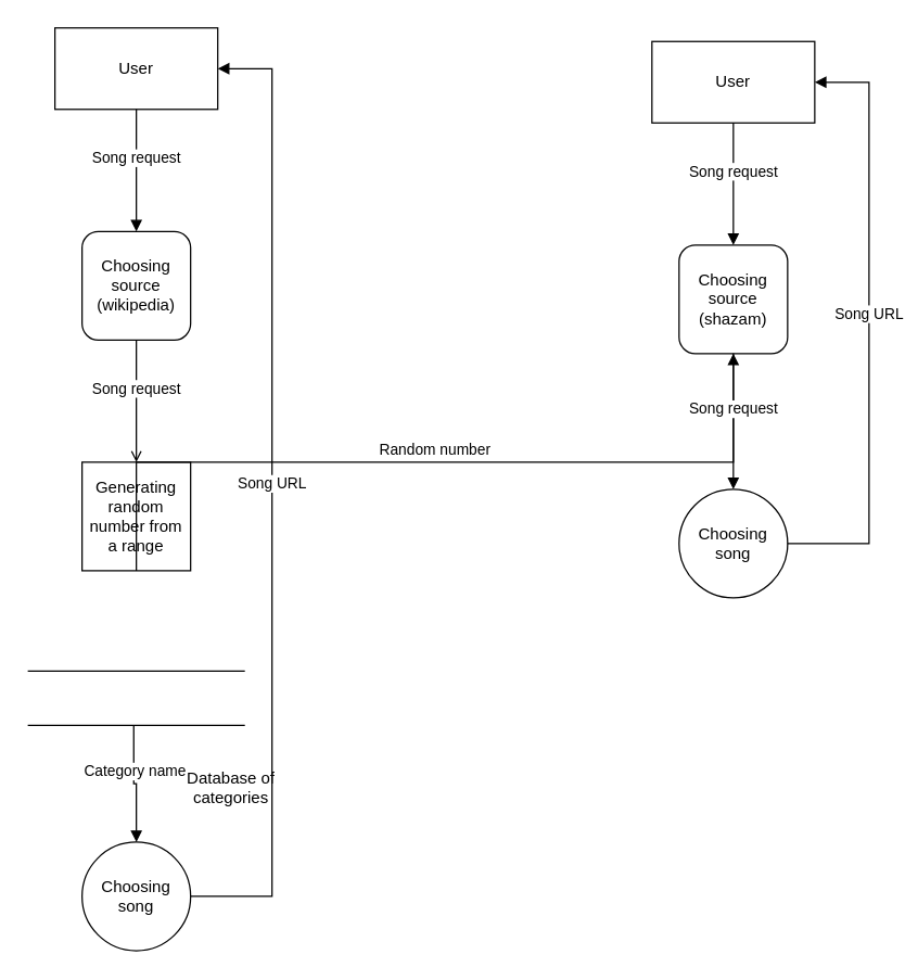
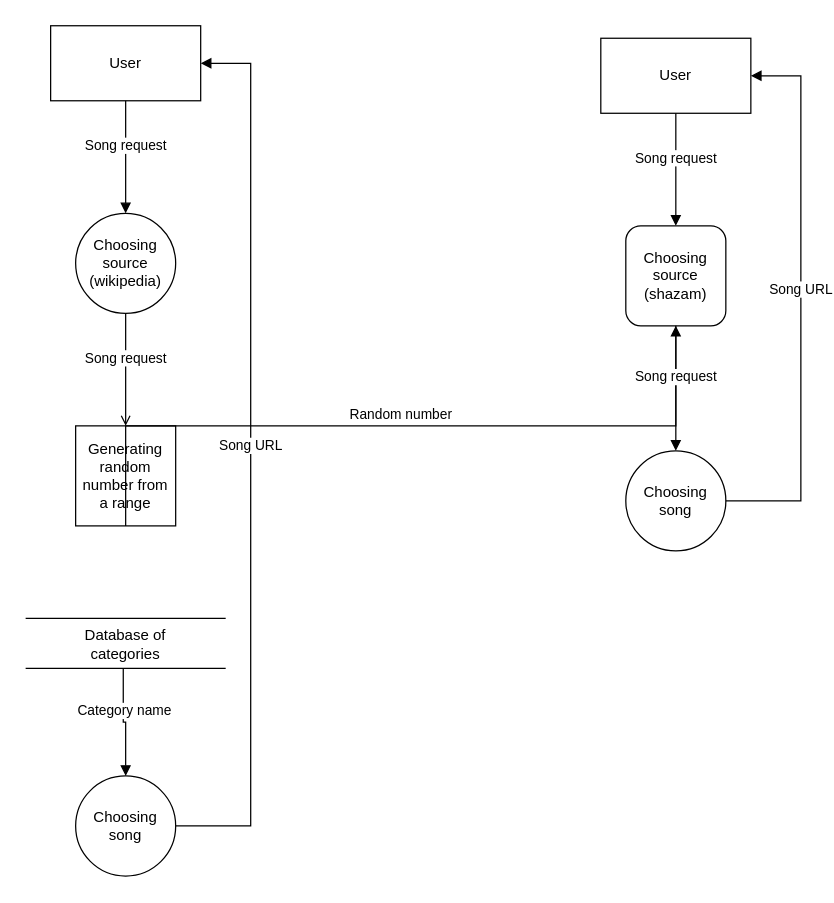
  <mxCell id="0" />
  <mxCell id="1" parent="0" />
  <mxCell id="2" value="User" style="rounded=0;whiteSpace=wrap;html=1;" vertex="1" parent="1"><mxGeometry x="40" y="20" width="120" height="60" as="geometry" /></mxCell>
- <mxCell id="3" value="&lt;div&gt;Choosing source&lt;/div&gt;&lt;div&gt;(wikipedia)&lt;/div&gt;" style="whiteSpace=wrap;html=1;aspect=fixed;rounded=1;" vertex="1" parent="1"><mxGeometry x="60" y="170" width="80" height="80" as="geometry" /></mxCell>
+ <mxCell id="3" value="&lt;div&gt;Choosing source&lt;/div&gt;&lt;div&gt;(wikipedia)&lt;/div&gt;" style="ellipse;whiteSpace=wrap;html=1;aspect=fixed;" vertex="1" parent="1"><mxGeometry x="60" y="170" width="80" height="80" as="geometry" /></mxCell>
  <mxCell id="4" value="Song request" style="html=1;verticalAlign=bottom;endArrow=block;edgeStyle=elbowEdgeStyle;elbow=vertical;curved=0;rounded=0;exitX=0.5;exitY=1;exitDx=0;exitDy=0;entryX=0.5;entryY=0;entryDx=0;entryDy=0;" edge="1" parent="1" source="2" target="3"><mxGeometry width="80" relative="1" as="geometry"><mxPoint x="26" y="450" as="sourcePoint" /><mxPoint x="106" y="450" as="targetPoint" /></mxGeometry></mxCell>
  <mxCell id="5" value="Generating random number from a range" style="whiteSpace=wrap;html=1;aspect=fixed;rounded=0;" vertex="1" parent="1"><mxGeometry x="60" y="340" width="80" height="80" as="geometry" /></mxCell>
  <mxCell id="6" value="Song request" style="html=1;verticalAlign=bottom;endArrow=open;edgeStyle=elbowEdgeStyle;elbow=vertical;curved=0;rounded=0;exitX=0.5;exitY=1;exitDx=0;exitDy=0;entryX=0.5;entryY=0;entryDx=0;entryDy=0;" edge="1" parent="1" target="5" source="3"><mxGeometry width="80" relative="1" as="geometry"><mxPoint x="100" y="250" as="sourcePoint" /><mxPoint x="106" y="620" as="targetPoint" /></mxGeometry></mxCell>
  <mxCell id="7" value="Choosing song" style="ellipse;whiteSpace=wrap;html=1;aspect=fixed;" vertex="1" parent="1"><mxGeometry x="60" y="620" width="80" height="80" as="geometry" /></mxCell>
  <mxCell id="8" value="Category name" style="html=1;verticalAlign=bottom;endArrow=block;edgeStyle=elbowEdgeStyle;elbow=vertical;curved=0;rounded=0;exitX=0.488;exitY=0.5;exitDx=0;exitDy=0;exitPerimeter=0;" edge="1" parent="1" source="12" target="7"><mxGeometry width="80" relative="1" as="geometry"><mxPoint x="99.5" y="530" as="sourcePoint" /><mxPoint x="99.5" y="616" as="targetPoint" /></mxGeometry></mxCell>
  <mxCell id="9" value="" style="line;strokeWidth=1;fillColor=none;align=left;verticalAlign=middle;spacingTop=-1;spacingLeft=3;spacingRight=3;rotatable=0;labelPosition=right;points=[];portConstraint=eastwest;strokeColor=inherit;" vertex="1" parent="1"><mxGeometry x="20" y="490" width="160" height="8" as="geometry" /></mxCell>
  <mxCell id="10" value="Random number" style="html=1;verticalAlign=bottom;endArrow=block;edgeStyle=elbowEdgeStyle;elbow=vertical;curved=0;rounded=0;exitX=0.5;exitY=1;exitDx=0;exitDy=0;" edge="1" parent="1" source="5" target="15"><mxGeometry width="80" relative="1" as="geometry"><mxPoint x="230" y="590" as="sourcePoint" /><mxPoint x="100" y="500" as="targetPoint" /></mxGeometry></mxCell>
- <mxCell id="11" value="Database of categories" style="text;html=1;strokeColor=none;fillColor=none;align=center;verticalAlign=middle;whiteSpace=wrap;rounded=0;" vertex="1" parent="1"><mxGeometry x="110" y="565" width="120" height="30" as="geometry" /></mxCell>
+ <mxCell id="11" value="Database of categories" style="text;html=1;strokeColor=none;fillColor=none;align=center;verticalAlign=middle;whiteSpace=wrap;rounded=0;" vertex="1" parent="1"><mxGeometry x="40" y="500" width="120" height="30" as="geometry" /></mxCell>
  <mxCell id="12" value="" style="line;strokeWidth=1;fillColor=none;align=left;verticalAlign=middle;spacingTop=-1;spacingLeft=3;spacingRight=3;rotatable=0;labelPosition=right;points=[];portConstraint=eastwest;strokeColor=inherit;" vertex="1" parent="1"><mxGeometry x="20" y="530" width="160" height="8" as="geometry" /></mxCell>
  <mxCell id="13" value="Song URL" style="html=1;verticalAlign=bottom;endArrow=block;edgeStyle=elbowEdgeStyle;elbow=vertical;curved=0;rounded=0;exitX=1;exitY=0.5;exitDx=0;exitDy=0;entryX=1;entryY=0.5;entryDx=0;entryDy=0;" edge="1" parent="1" source="7" target="2"><mxGeometry width="80" relative="1" as="geometry"><mxPoint x="322" y="590" as="sourcePoint" /><mxPoint x="324" y="676" as="targetPoint" /><Array as="points"><mxPoint x="200" y="460" /></Array></mxGeometry></mxCell>
  <mxCell id="14" value="User" style="rounded=0;whiteSpace=wrap;html=1;" vertex="1" parent="1"><mxGeometry x="480" y="30" width="120" height="60" as="geometry" /></mxCell>
  <mxCell id="15" value="&lt;div&gt;Choosing source&lt;/div&gt;&lt;div&gt;(shazam)&lt;/div&gt;" style="whiteSpace=wrap;html=1;aspect=fixed;rounded=1;" vertex="1" parent="1"><mxGeometry x="500" y="180" width="80" height="80" as="geometry" /></mxCell>
  <mxCell id="16" value="Song request" style="html=1;verticalAlign=bottom;endArrow=block;edgeStyle=elbowEdgeStyle;elbow=vertical;curved=0;rounded=0;exitX=0.5;exitY=1;exitDx=0;exitDy=0;entryX=0.5;entryY=0;entryDx=0;entryDy=0;" edge="1" parent="1" source="14" target="15"><mxGeometry width="80" relative="1" as="geometry"><mxPoint x="466" y="460" as="sourcePoint" /><mxPoint x="546" y="460" as="targetPoint" /></mxGeometry></mxCell>
  <mxCell id="17" value="Song request" style="html=1;verticalAlign=bottom;endArrow=block;edgeStyle=elbowEdgeStyle;elbow=vertical;curved=0;rounded=0;exitX=0.5;exitY=1;exitDx=0;exitDy=0;" edge="1" parent="1" source="15" target="18"><mxGeometry width="80" relative="1" as="geometry"><mxPoint x="540" y="260" as="sourcePoint" /><mxPoint x="540" y="350" as="targetPoint" /></mxGeometry></mxCell>
  <mxCell id="18" value="Choosing song" style="ellipse;whiteSpace=wrap;html=1;aspect=fixed;" vertex="1" parent="1"><mxGeometry x="500" y="360" width="80" height="80" as="geometry" /></mxCell>
  <mxCell id="19" value="Song URL" style="html=1;verticalAlign=bottom;endArrow=block;edgeStyle=elbowEdgeStyle;elbow=vertical;curved=0;rounded=0;exitX=1;exitY=0.5;exitDx=0;exitDy=0;entryX=1;entryY=0.5;entryDx=0;entryDy=0;" edge="1" parent="1" source="18" target="14"><mxGeometry width="80" relative="1" as="geometry"><mxPoint x="762" y="600" as="sourcePoint" /><mxPoint x="764" y="686" as="targetPoint" /><Array as="points"><mxPoint x="640" y="470" /></Array></mxGeometry></mxCell>
